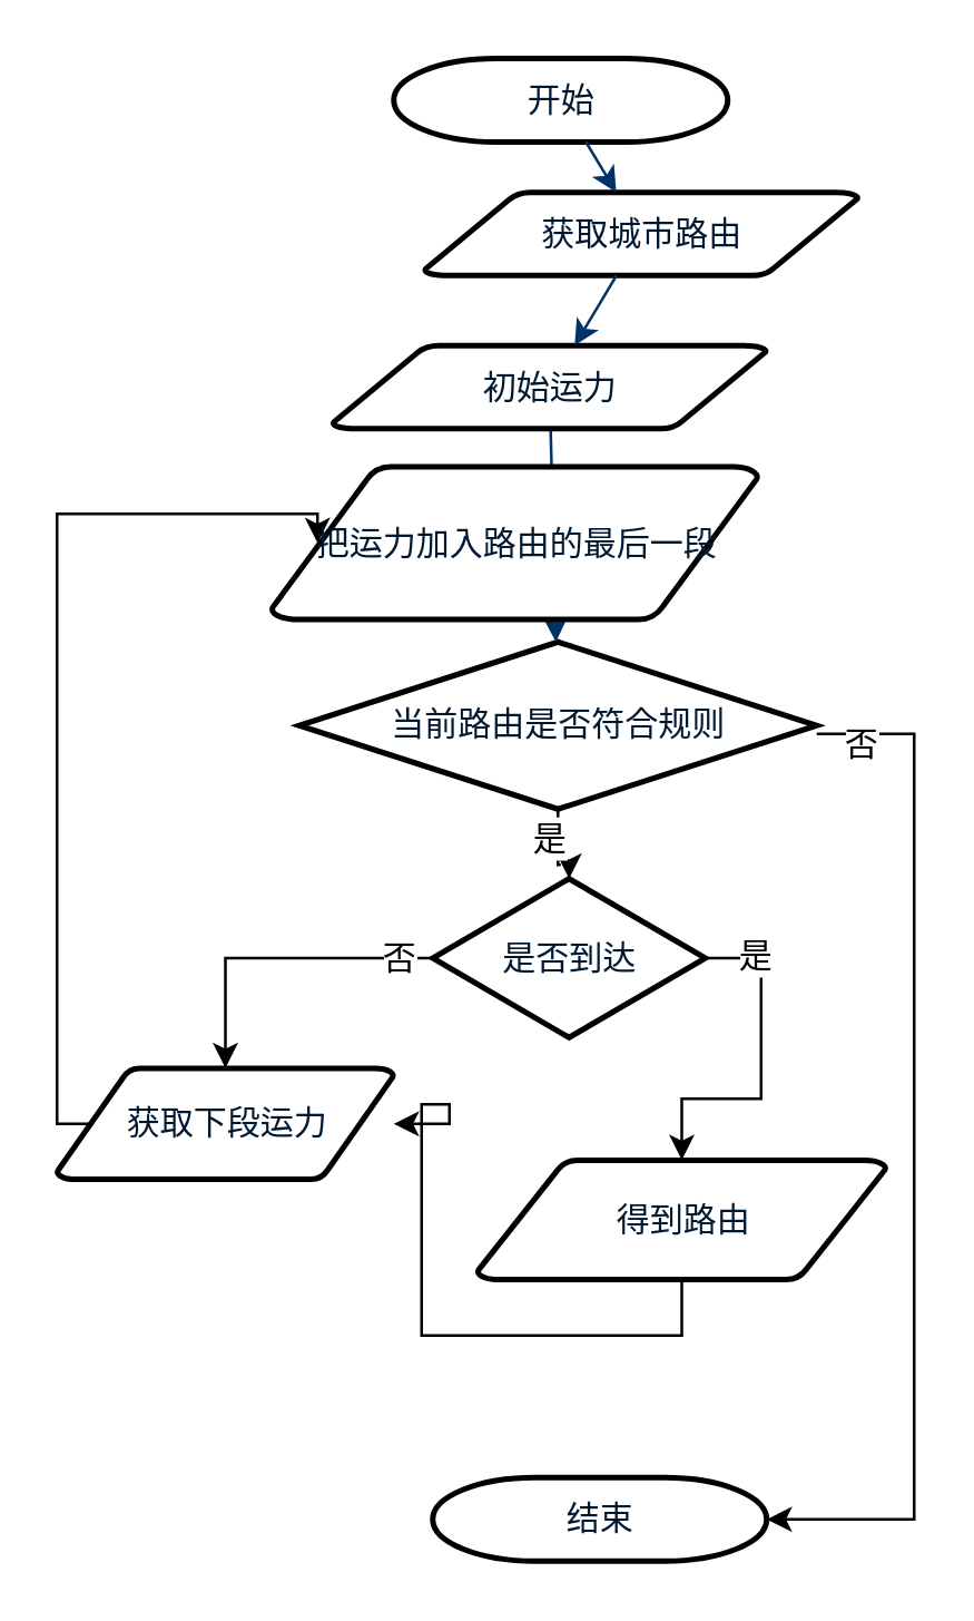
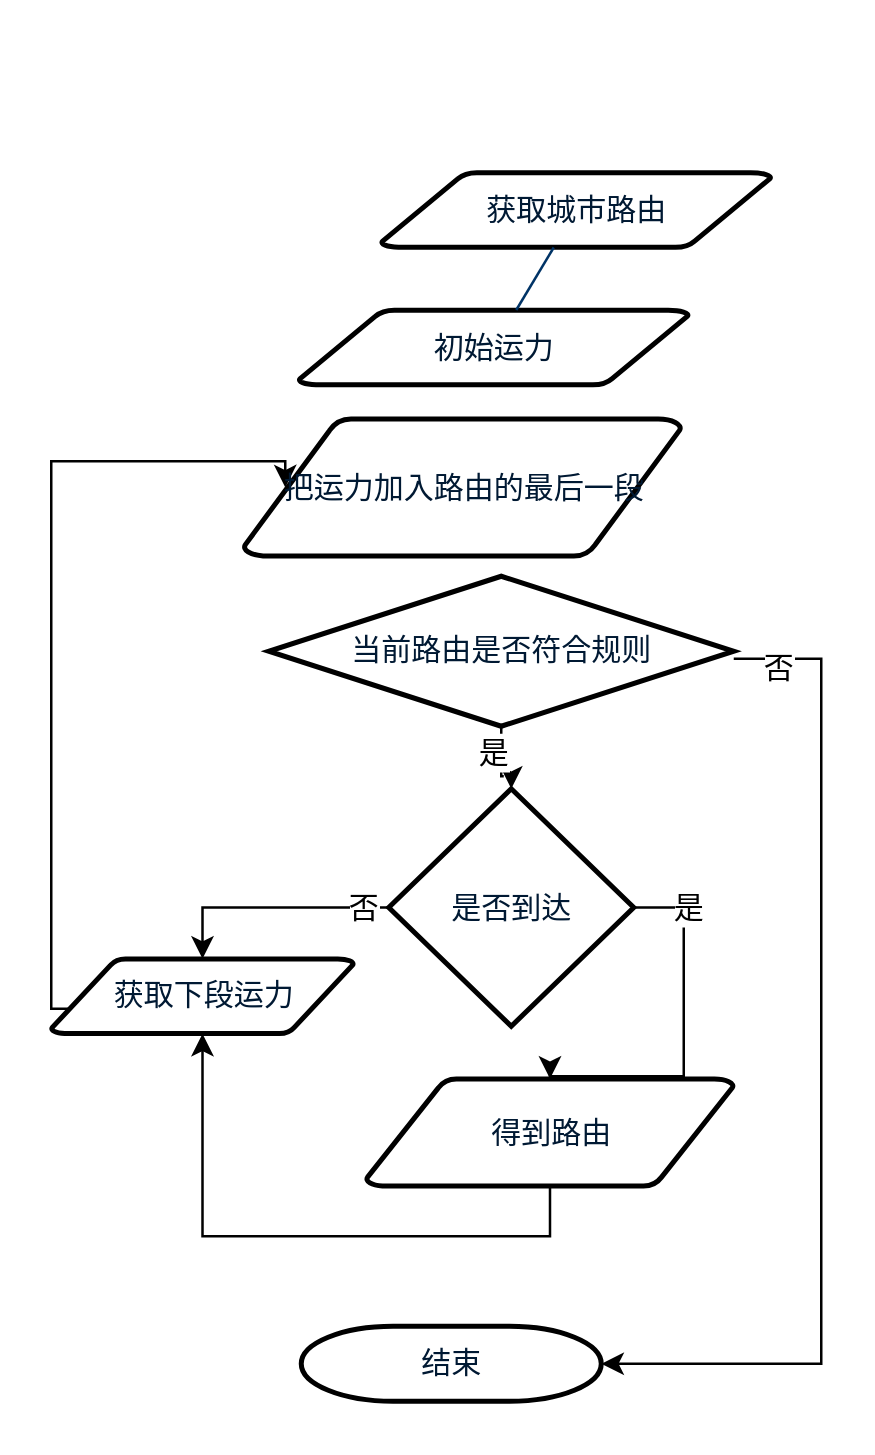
  <mxCell id="0" />
  <mxCell id="1" parent="0" />
- <mxCell id="2" value="开始" style="shape=mxgraph.flowchart.terminator;fillColor=#FFFFFF;strokeColor=#000000;strokeWidth=2;gradientColor=none;gradientDirection=north;fontColor=#001933;fontStyle=0;html=1;" parent="1" vertex="1"><mxGeometry x="141" y="20.5" width="120" height="30" as="geometry" /></mxCell>
  <mxCell id="3" value="获取城市路由" style="shape=mxgraph.flowchart.data;fillColor=#FFFFFF;strokeColor=#000000;strokeWidth=2;gradientColor=none;gradientDirection=north;fontColor=#001933;fontStyle=0;html=1;" parent="1" vertex="1"><mxGeometry x="152" y="68.5" width="156" height="30" as="geometry" /></mxCell>
  <mxCell id="4" style="edgeStyle=orthogonalEdgeStyle;rounded=0;orthogonalLoop=1;jettySize=auto;html=1;dashed=1;" parent="1" source="8" target="16" edge="1"><mxGeometry relative="1" as="geometry" /></mxCell>
  <mxCell id="5" value="是" style="text;html=1;resizable=0;points=[];align=center;verticalAlign=middle;labelBackgroundColor=#ffffff;" parent="4" vertex="1" connectable="0"><mxGeometry x="-0.28" y="-4" relative="1" as="geometry"><mxPoint as="offset" /></mxGeometry></mxCell>
  <mxCell id="6" style="edgeStyle=orthogonalEdgeStyle;rounded=0;orthogonalLoop=1;jettySize=auto;html=1;exitX=1;exitY=0.5;exitDx=0;exitDy=0;exitPerimeter=0;entryX=1;entryY=0.5;entryDx=0;entryDy=0;entryPerimeter=0;" parent="1" target="11" edge="1"><mxGeometry relative="1" as="geometry"><Array as="points"><mxPoint x="328" y="263" /><mxPoint x="328" y="545" /></Array><mxPoint x="293" y="263" as="sourcePoint" /><mxPoint x="248" y="631" as="targetPoint" /></mxGeometry></mxCell>
  <mxCell id="7" value="否" style="text;html=1;resizable=0;points=[];align=center;verticalAlign=middle;labelBackgroundColor=#ffffff;" parent="6" vertex="1" connectable="0"><mxGeometry x="-0.917" y="-3" relative="1" as="geometry"><mxPoint as="offset" /></mxGeometry></mxCell>
  <mxCell id="8" value="当前路由是否符合规则" style="shape=mxgraph.flowchart.decision;fillColor=#FFFFFF;strokeColor=#000000;strokeWidth=2;gradientColor=none;gradientDirection=north;fontColor=#001933;fontStyle=0;html=1;" parent="1" vertex="1"><mxGeometry x="107" y="230" width="186" height="60" as="geometry" /></mxCell>
- <mxCell id="9" style="fontColor=#001933;fontStyle=1;strokeColor=#003366;strokeWidth=1;html=1;" parent="1" source="2" target="3" edge="1"><mxGeometry relative="1" as="geometry" /></mxCell>
- <mxCell id="10" style="fontColor=#001933;fontStyle=1;strokeColor=#003366;strokeWidth=1;html=1;" parent="1" source="21" target="8" edge="1"><mxGeometry relative="1" as="geometry"><mxPoint x="204" y="265" as="targetPoint" /></mxGeometry></mxCell>
- <mxCell id="11" value="结束" style="shape=mxgraph.flowchart.terminator;fillColor=#FFFFFF;strokeColor=#000000;strokeWidth=2;gradientColor=none;gradientDirection=north;fontColor=#001933;fontStyle=0;html=1;" parent="1" vertex="1"><mxGeometry x="155" y="530" width="120" height="30" as="geometry" /></mxCell>
+ <mxCell id="11" value="结束" style="shape=mxgraph.flowchart.terminator;fillColor=#FFFFFF;strokeColor=#000000;strokeWidth=2;gradientColor=none;gradientDirection=north;fontColor=#001933;fontStyle=0;html=1;" parent="1" vertex="1"><mxGeometry x="120" y="530" width="120" height="30" as="geometry" /></mxCell>
  <mxCell id="12" style="edgeStyle=orthogonalEdgeStyle;rounded=0;orthogonalLoop=1;jettySize=auto;html=1;entryX=0.5;entryY=0;entryDx=0;entryDy=0;entryPerimeter=0;" parent="1" source="16" target="18" edge="1"><mxGeometry relative="1" as="geometry" /></mxCell>
  <mxCell id="13" value="否" style="text;html=1;resizable=0;points=[];align=center;verticalAlign=middle;labelBackgroundColor=#ffffff;" parent="12" vertex="1" connectable="0"><mxGeometry x="-0.772" relative="1" as="geometry"><mxPoint as="offset" /></mxGeometry></mxCell>
  <mxCell id="14" style="edgeStyle=orthogonalEdgeStyle;rounded=0;orthogonalLoop=1;jettySize=auto;html=1;exitX=1;exitY=0.5;exitDx=0;exitDy=0;exitPerimeter=0;entryX=0.5;entryY=0;entryDx=0;entryDy=0;entryPerimeter=0;" parent="1" source="16" target="20" edge="1"><mxGeometry relative="1" as="geometry" /></mxCell>
  <mxCell id="15" value="是" style="text;html=1;resizable=0;points=[];align=center;verticalAlign=middle;labelBackgroundColor=#ffffff;" parent="14" vertex="1" connectable="0"><mxGeometry x="-0.719" y="1" relative="1" as="geometry"><mxPoint as="offset" /></mxGeometry></mxCell>
- <mxCell id="16" value="是否到达" style="shape=mxgraph.flowchart.decision;fillColor=#FFFFFF;strokeColor=#000000;strokeWidth=2;gradientColor=none;gradientDirection=north;fontColor=#001933;fontStyle=0;html=1;" parent="1" vertex="1"><mxGeometry x="155" y="315" width="98" height="57" as="geometry" /></mxCell>
+ <mxCell id="16" value="是否到达" style="shape=mxgraph.flowchart.decision;fillColor=#FFFFFF;strokeColor=#000000;strokeWidth=2;gradientColor=none;gradientDirection=north;fontColor=#001933;fontStyle=0;html=1;" parent="1" vertex="1"><mxGeometry x="155" y="315" width="98" height="95" as="geometry" /></mxCell>
  <mxCell id="17" style="edgeStyle=orthogonalEdgeStyle;rounded=0;orthogonalLoop=1;jettySize=auto;html=1;entryX=0.095;entryY=0.5;entryDx=0;entryDy=0;entryPerimeter=0;exitX=0.095;exitY=0.5;exitDx=0;exitDy=0;exitPerimeter=0;" parent="1" source="18" target="23" edge="1"><mxGeometry relative="1" as="geometry"><Array as="points"><mxPoint x="20" y="403" /><mxPoint x="20" y="184" /></Array></mxGeometry></mxCell>
- <mxCell id="18" value="获取下段运力" style="shape=mxgraph.flowchart.data;fillColor=#FFFFFF;strokeColor=#000000;strokeWidth=2;gradientColor=none;gradientDirection=north;fontColor=#001933;fontStyle=0;html=1;" parent="1" vertex="1"><mxGeometry x="20" y="383" width="121" height="40" as="geometry" /></mxCell>
+ <mxCell id="18" value="获取下段运力" style="shape=mxgraph.flowchart.data;fillColor=#FFFFFF;strokeColor=#000000;strokeWidth=2;gradientColor=none;gradientDirection=north;fontColor=#001933;fontStyle=0;html=1;" parent="1" vertex="1"><mxGeometry x="20" y="383" width="121" height="30" as="geometry" /></mxCell>
  <mxCell id="19" style="edgeStyle=orthogonalEdgeStyle;rounded=0;orthogonalLoop=1;jettySize=auto;html=1;exitX=0.5;exitY=1;exitDx=0;exitDy=0;exitPerimeter=0;" parent="1" source="20" target="18" edge="1"><mxGeometry relative="1" as="geometry"><mxPoint x="302" y="553" as="sourcePoint" /><mxPoint x="143" y="793" as="targetPoint" /></mxGeometry></mxCell>
- <mxCell id="20" value="得到路由" style="shape=mxgraph.flowchart.data;fillColor=#FFFFFF;strokeColor=#000000;strokeWidth=2;gradientColor=none;gradientDirection=north;fontColor=#001933;fontStyle=0;html=1;" parent="1" vertex="1"><mxGeometry x="171" y="416" width="147" height="43" as="geometry" /></mxCell>
+ <mxCell id="20" value="得到路由" style="shape=mxgraph.flowchart.data;fillColor=#FFFFFF;strokeColor=#000000;strokeWidth=2;gradientColor=none;gradientDirection=north;fontColor=#001933;fontStyle=0;html=1;" parent="1" vertex="1"><mxGeometry x="146" y="431" width="147" height="43" as="geometry" /></mxCell>
  <mxCell id="21" value="初始运力" style="shape=mxgraph.flowchart.data;fillColor=#FFFFFF;strokeColor=#000000;strokeWidth=2;gradientColor=none;gradientDirection=north;fontColor=#001933;fontStyle=0;html=1;" parent="1" vertex="1"><mxGeometry x="119" y="123.5" width="156" height="30" as="geometry" /></mxCell>
- <mxCell id="22" style="fontColor=#001933;fontStyle=1;strokeColor=#003366;strokeWidth=1;html=1;" parent="1" source="3" target="21" edge="1"><mxGeometry relative="1" as="geometry"><mxPoint x="198.263" y="178.5" as="targetPoint" /><mxPoint x="200.368" y="128.5" as="sourcePoint" /></mxGeometry></mxCell>
+ <mxCell id="22" style="fontColor=#001933;fontStyle=1;strokeColor=#003366;strokeWidth=1;html=1;endArrow=none;" parent="1" source="3" target="21" edge="1"><mxGeometry relative="1" as="geometry"><mxPoint x="198.263" y="178.5" as="targetPoint" /><mxPoint x="200.368" y="128.5" as="sourcePoint" /></mxGeometry></mxCell>
  <mxCell id="23" value="把运力加入路由的最后一段" style="shape=mxgraph.flowchart.data;fillColor=#FFFFFF;strokeColor=#000000;strokeWidth=2;gradientColor=none;gradientDirection=north;fontColor=#001933;fontStyle=0;html=1;" parent="1" vertex="1"><mxGeometry x="97" y="167" width="175" height="55" as="geometry" /></mxCell>
